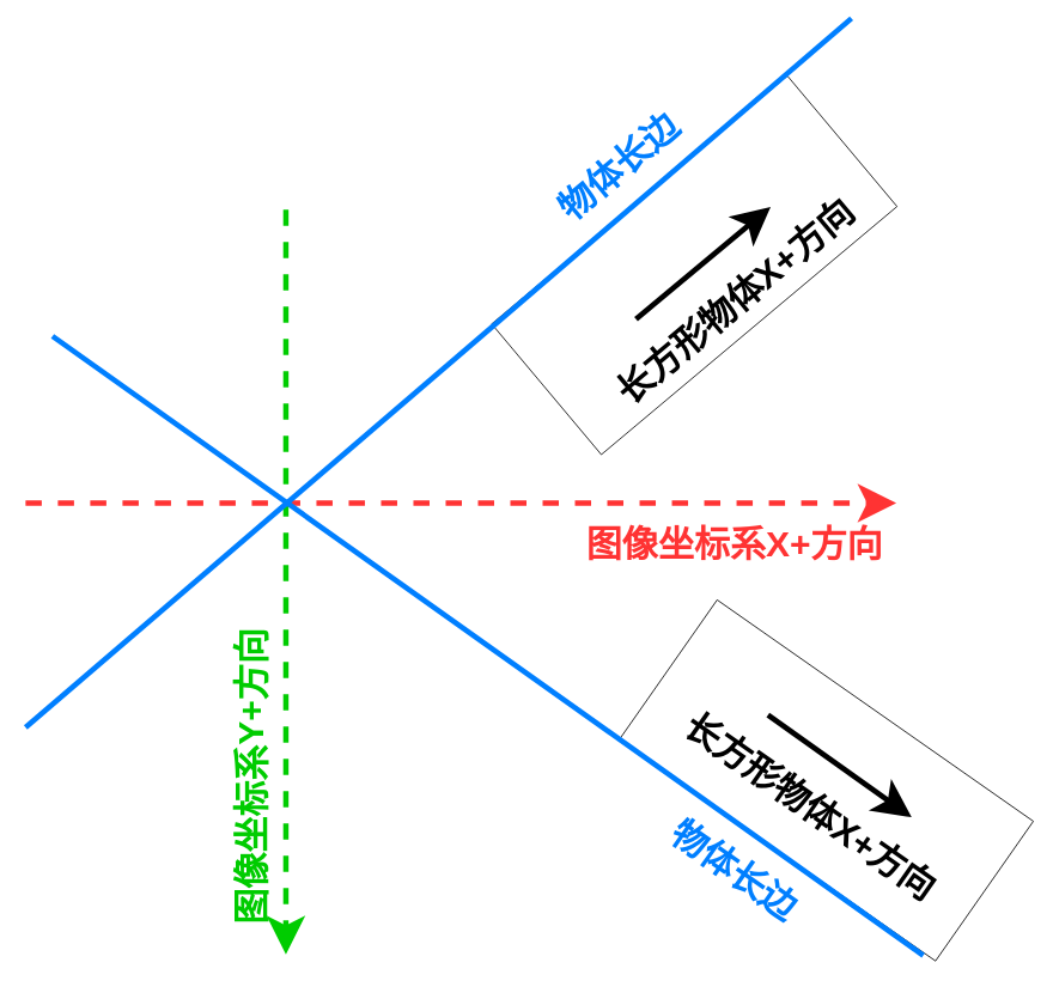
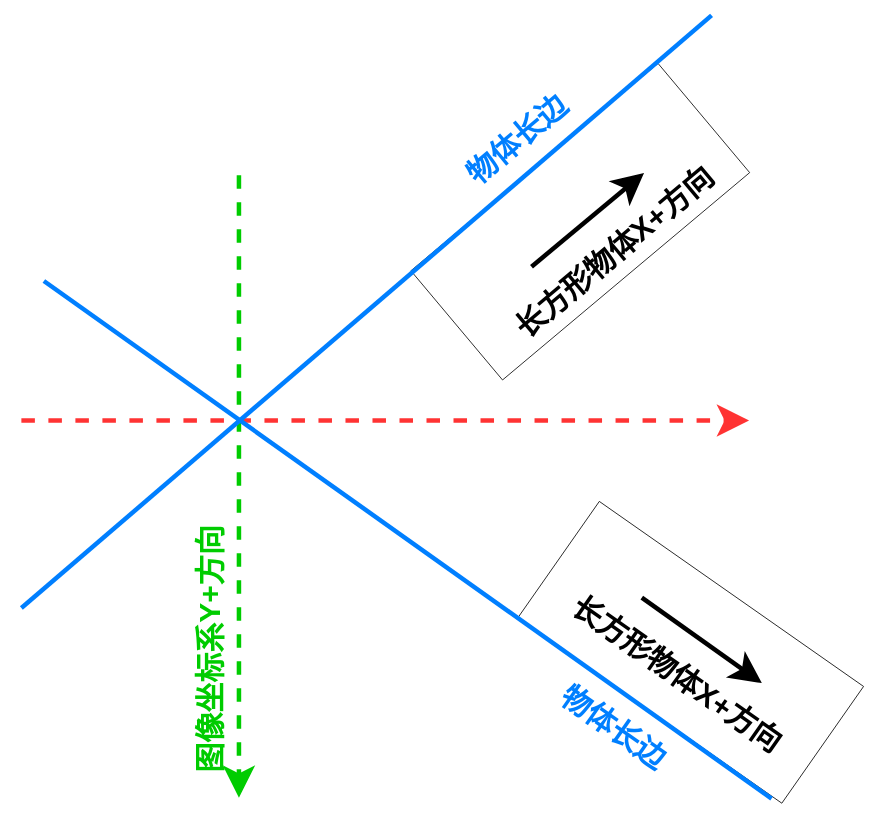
  <mxCell id="0" />
  <mxCell id="1" parent="0" />
  <mxCell id="2" value="" style="rounded=0;whiteSpace=wrap;html=1;rotation=-40;" parent="1" vertex="1"><mxGeometry x="550" y="200" width="430" height="190" as="geometry" /></mxCell>
  <mxCell id="3" value="" style="endArrow=classic;html=1;rounded=0;strokeColor=#FF3333;strokeWidth=6;endSize=24;dashed=1;" parent="1" edge="1"><mxGeometry width="50" height="50" relative="1" as="geometry"><mxPoint x="20" y="560" as="sourcePoint" /><mxPoint x="990" y="560" as="targetPoint" /></mxGeometry></mxCell>
  <mxCell id="4" value="" style="endArrow=classic;html=1;rounded=0;strokeColor=#00CC00;strokeWidth=6;endSize=24;dashed=1;" parent="1" edge="1"><mxGeometry width="50" height="50" relative="1" as="geometry"><mxPoint x="310" y="233" as="sourcePoint" /><mxPoint x="310" y="1063" as="targetPoint" /></mxGeometry></mxCell>
- <mxCell id="5" value="&lt;font style=&quot;font-size: 40px;&quot;&gt;图像坐标系X+方向&lt;/font&gt;" style="text;html=1;align=center;verticalAlign=middle;whiteSpace=wrap;rounded=0;fontSize=24;fontColor=#FF3333;fontStyle=1" parent="1" vertex="1"><mxGeometry x="620" y="590" width="380" height="30" as="geometry" /></mxCell>
  <mxCell id="6" value="&lt;font style=&quot;font-size: 40px;&quot;&gt;图像坐标系Y+方向&lt;/font&gt;" style="text;html=1;align=center;verticalAlign=middle;whiteSpace=wrap;rounded=0;fontSize=24;fontColor=#00CC00;rotation=-90;fontStyle=1" parent="1" vertex="1"><mxGeometry x="70" y="810" width="400" height="110" as="geometry" /></mxCell>
  <mxCell id="7" value="" style="endArrow=none;html=1;rounded=0;strokeColor=#007FFF;strokeWidth=6;endSize=24;endFill=0;" parent="1" edge="1"><mxGeometry width="50" height="50" relative="1" as="geometry"><mxPoint x="20" y="810" as="sourcePoint" /><mxPoint x="940" y="20" as="targetPoint" /></mxGeometry></mxCell>
  <mxCell id="8" value="&lt;font color=&quot;#007fff&quot; style=&quot;font-size: 40px;&quot;&gt;物体长边&lt;/font&gt;" style="text;html=1;align=center;verticalAlign=middle;whiteSpace=wrap;rounded=0;fontSize=24;fontColor=#FF3333;fontStyle=1;rotation=-40;" parent="1" vertex="1"><mxGeometry x="490" y="170" width="380" height="30" as="geometry" /></mxCell>
  <mxCell id="9" value="" style="endArrow=classic;html=1;rounded=0;strokeColor=#000000;strokeWidth=6;endSize=24;" parent="1" edge="1"><mxGeometry width="50" height="50" relative="1" as="geometry"><mxPoint x="700" y="355" as="sourcePoint" /><mxPoint x="850" y="230" as="targetPoint" /></mxGeometry></mxCell>
  <mxCell id="10" value="&lt;font color=&quot;#000000&quot; style=&quot;font-size: 40px;&quot;&gt;长方形物体X+方向&lt;/font&gt;" style="text;html=1;align=center;verticalAlign=middle;whiteSpace=wrap;rounded=0;fontSize=24;fontColor=#FF3333;fontStyle=1;rotation=-40;" parent="1" vertex="1"><mxGeometry x="620" y="320" width="380" height="30" as="geometry" /></mxCell>
  <mxCell id="11" value="" style="group" parent="1" vertex="1" connectable="0"><mxGeometry x="50" y="374" width="1092.607" height="716.267" as="geometry" /></mxCell>
  <mxCell id="12" value="" style="rounded=0;whiteSpace=wrap;html=1;rotation=35;" parent="11" vertex="1"><mxGeometry x="647" y="400" width="430" height="190" as="geometry" /></mxCell>
  <mxCell id="13" value="" style="endArrow=none;html=1;rounded=0;strokeColor=#007FFF;strokeWidth=6;endSize=24;endFill=0;" parent="11" edge="1"><mxGeometry width="50" height="50" relative="1" as="geometry"><mxPoint as="sourcePoint" /><mxPoint x="970" y="690" as="targetPoint" /></mxGeometry></mxCell>
  <mxCell id="14" value="&lt;font color=&quot;#007fff&quot; style=&quot;font-size: 40px;&quot;&gt;物体长边&lt;/font&gt;" style="text;html=1;align=center;verticalAlign=middle;whiteSpace=wrap;rounded=0;fontSize=24;fontColor=#FF3333;fontStyle=1;rotation=35;" parent="11" vertex="1"><mxGeometry x="570" y="580" width="380" height="30" as="geometry" /></mxCell>
  <mxCell id="15" value="" style="group;rotation=75;" parent="11" vertex="1" connectable="0"><mxGeometry x="690.0" y="390.0" width="310.381" height="267.241" as="geometry" /></mxCell>
  <mxCell id="16" value="" style="endArrow=classic;html=1;rounded=0;strokeColor=#000000;strokeWidth=6;endSize=24;" parent="15" edge="1"><mxGeometry width="50" height="50" relative="1" as="geometry"><mxPoint x="107" y="32" as="sourcePoint" /><mxPoint x="267" y="146" as="targetPoint" /></mxGeometry></mxCell>
  <mxCell id="17" value="&lt;font color=&quot;#000000&quot; style=&quot;font-size: 40px;&quot;&gt;长方形物体X+方向&lt;/font&gt;" style="text;html=1;align=center;verticalAlign=middle;whiteSpace=wrap;rounded=0;fontSize=24;fontColor=#FF3333;fontStyle=1;rotation=35;" parent="15" vertex="1"><mxGeometry x="-35" y="119" width="380" height="30" as="geometry" /></mxCell>
